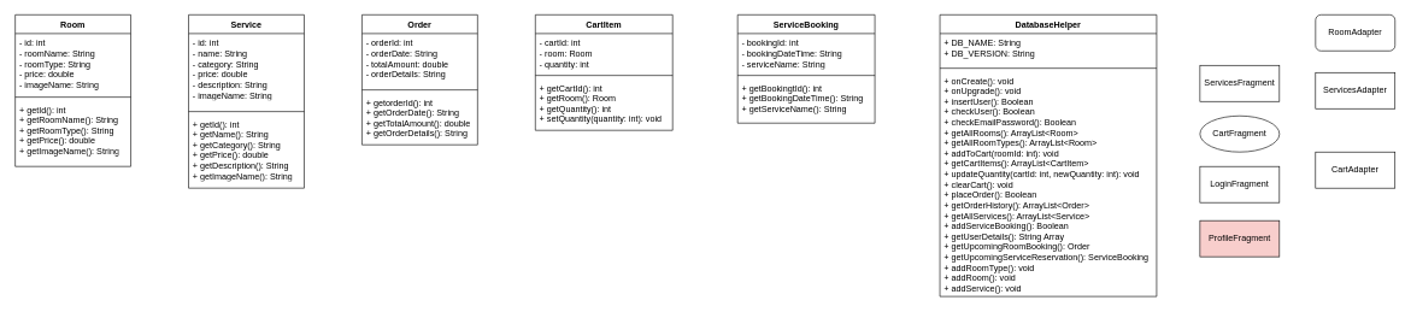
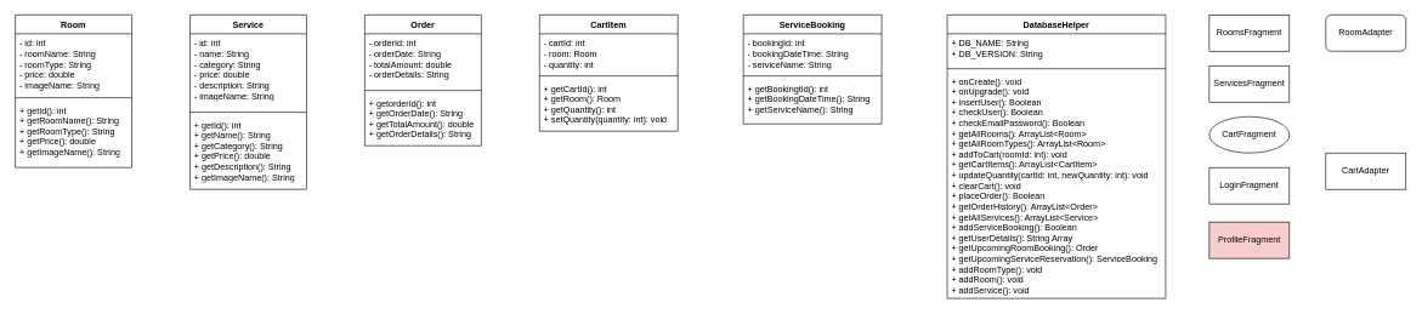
  <mxCell id="0" />
  <mxCell id="1" parent="0" />
  <mxCell id="2" value="Room" style="swimlane;fontStyle=1;align=center;verticalAlign=top;childLayout=stackLayout;horizontal=1;startSize=26;horizontalStack=0;resizeParent=1;resizeParentMax=0;resizeLast=0;collapsible=1;marginBottom=0;whiteSpace=wrap;html=1;" parent="1" vertex="1"><mxGeometry x="20" y="20" width="160" height="210" as="geometry"><mxRectangle x="141" y="200" width="70" height="30" as="alternateBounds" /></mxGeometry></mxCell>
  <mxCell id="3" value="- id: int&lt;div&gt;- roomName: String&lt;/div&gt;&lt;div&gt;- roomType: String&lt;/div&gt;&lt;div&gt;- price: double&lt;/div&gt;&lt;div&gt;- imageName: String&lt;/div&gt;" style="text;strokeColor=none;fillColor=none;align=left;verticalAlign=top;spacingLeft=4;spacingRight=4;overflow=hidden;rotatable=0;points=[[0,0.5],[1,0.5]];portConstraint=eastwest;whiteSpace=wrap;html=1;" parent="2" vertex="1"><mxGeometry y="26" width="160" height="84" as="geometry" /></mxCell>
  <mxCell id="4" value="" style="line;strokeWidth=1;fillColor=none;align=left;verticalAlign=middle;spacingTop=-1;spacingLeft=3;spacingRight=3;rotatable=0;labelPosition=right;points=[];portConstraint=eastwest;strokeColor=inherit;" parent="2" vertex="1"><mxGeometry y="110" width="160" height="8" as="geometry" /></mxCell>
  <mxCell id="5" value="+ getId(): int&lt;div&gt;+ getRoomName(): String&lt;/div&gt;&lt;div&gt;+ getRoomType(): String&lt;/div&gt;&lt;div&gt;+ getPrice(): double&lt;/div&gt;&lt;div&gt;+ getImageName(): String&lt;/div&gt;" style="text;strokeColor=none;fillColor=none;align=left;verticalAlign=top;spacingLeft=4;spacingRight=4;overflow=hidden;rotatable=0;points=[[0,0.5],[1,0.5]];portConstraint=eastwest;whiteSpace=wrap;html=1;" parent="2" vertex="1"><mxGeometry y="118" width="160" height="92" as="geometry" /></mxCell>
  <mxCell id="6" value="Service" style="swimlane;fontStyle=1;align=center;verticalAlign=top;childLayout=stackLayout;horizontal=1;startSize=26;horizontalStack=0;resizeParent=1;resizeParentMax=0;resizeLast=0;collapsible=1;marginBottom=0;whiteSpace=wrap;html=1;" parent="1" vertex="1"><mxGeometry x="260" y="20" width="160" height="240" as="geometry"><mxRectangle x="141" y="200" width="70" height="30" as="alternateBounds" /></mxGeometry></mxCell>
  <mxCell id="7" value="- id: int&lt;div&gt;- name: String&lt;/div&gt;&lt;div&gt;- category: String&lt;/div&gt;&lt;div&gt;- price: double&lt;/div&gt;&lt;div&gt;- description: String&lt;/div&gt;&lt;div&gt;- imageName: String&lt;/div&gt;" style="text;strokeColor=none;fillColor=none;align=left;verticalAlign=top;spacingLeft=4;spacingRight=4;overflow=hidden;rotatable=0;points=[[0,0.5],[1,0.5]];portConstraint=eastwest;whiteSpace=wrap;html=1;" parent="6" vertex="1"><mxGeometry y="26" width="160" height="104" as="geometry" /></mxCell>
  <mxCell id="8" value="" style="line;strokeWidth=1;fillColor=none;align=left;verticalAlign=middle;spacingTop=-1;spacingLeft=3;spacingRight=3;rotatable=0;labelPosition=right;points=[];portConstraint=eastwest;strokeColor=inherit;" parent="6" vertex="1"><mxGeometry y="130" width="160" height="8" as="geometry" /></mxCell>
  <mxCell id="9" value="+ getId(): int&lt;div&gt;+ getName(): String&lt;/div&gt;&lt;div&gt;+ getCategory(): String&lt;/div&gt;&lt;div&gt;+ getPrice(): double&lt;/div&gt;&lt;div&gt;+ getDescription(): String&lt;/div&gt;&lt;div&gt;+ getImageName(): String&lt;/div&gt;" style="text;strokeColor=none;fillColor=none;align=left;verticalAlign=top;spacingLeft=4;spacingRight=4;overflow=hidden;rotatable=0;points=[[0,0.5],[1,0.5]];portConstraint=eastwest;whiteSpace=wrap;html=1;" parent="6" vertex="1"><mxGeometry y="138" width="160" height="102" as="geometry" /></mxCell>
  <mxCell id="10" value="Order" style="swimlane;fontStyle=1;align=center;verticalAlign=top;childLayout=stackLayout;horizontal=1;startSize=26;horizontalStack=0;resizeParent=1;resizeParentMax=0;resizeLast=0;collapsible=1;marginBottom=0;whiteSpace=wrap;html=1;" parent="1" vertex="1"><mxGeometry x="500" y="20" width="160" height="180" as="geometry"><mxRectangle x="141" y="200" width="70" height="30" as="alternateBounds" /></mxGeometry></mxCell>
  <mxCell id="11" value="- orderId: int&lt;div&gt;- orderDate: String&lt;/div&gt;&lt;div&gt;- totalAmount: double&lt;/div&gt;&lt;div&gt;- orderDetails: String&lt;/div&gt;" style="text;strokeColor=none;fillColor=none;align=left;verticalAlign=top;spacingLeft=4;spacingRight=4;overflow=hidden;rotatable=0;points=[[0,0.5],[1,0.5]];portConstraint=eastwest;whiteSpace=wrap;html=1;" parent="10" vertex="1"><mxGeometry y="26" width="160" height="74" as="geometry" /></mxCell>
  <mxCell id="12" value="" style="line;strokeWidth=1;fillColor=none;align=left;verticalAlign=middle;spacingTop=-1;spacingLeft=3;spacingRight=3;rotatable=0;labelPosition=right;points=[];portConstraint=eastwest;strokeColor=inherit;" parent="10" vertex="1"><mxGeometry y="100" width="160" height="8" as="geometry" /></mxCell>
  <mxCell id="13" value="+ getorderId(): int&lt;div&gt;+ getOrderDate(): String&lt;/div&gt;&lt;div&gt;+ getTotalAmount(): double&lt;/div&gt;&lt;div&gt;+ getOrderDetails(): String&lt;/div&gt;" style="text;strokeColor=none;fillColor=none;align=left;verticalAlign=top;spacingLeft=4;spacingRight=4;overflow=hidden;rotatable=0;points=[[0,0.5],[1,0.5]];portConstraint=eastwest;whiteSpace=wrap;html=1;" parent="10" vertex="1"><mxGeometry y="108" width="160" height="72" as="geometry" /></mxCell>
  <mxCell id="14" value="CartItem" style="swimlane;fontStyle=1;align=center;verticalAlign=top;childLayout=stackLayout;horizontal=1;startSize=26;horizontalStack=0;resizeParent=1;resizeParentMax=0;resizeLast=0;collapsible=1;marginBottom=0;whiteSpace=wrap;html=1;" parent="1" vertex="1"><mxGeometry x="740" y="20" width="190" height="160" as="geometry"><mxRectangle x="141" y="200" width="70" height="30" as="alternateBounds" /></mxGeometry></mxCell>
  <mxCell id="15" value="- cartId: int&lt;div&gt;- room: Room&lt;/div&gt;&lt;div&gt;- quantity: int&lt;/div&gt;" style="text;strokeColor=none;fillColor=none;align=left;verticalAlign=top;spacingLeft=4;spacingRight=4;overflow=hidden;rotatable=0;points=[[0,0.5],[1,0.5]];portConstraint=eastwest;whiteSpace=wrap;html=1;" parent="14" vertex="1"><mxGeometry y="26" width="190" height="54" as="geometry" /></mxCell>
  <mxCell id="16" value="" style="line;strokeWidth=1;fillColor=none;align=left;verticalAlign=middle;spacingTop=-1;spacingLeft=3;spacingRight=3;rotatable=0;labelPosition=right;points=[];portConstraint=eastwest;strokeColor=inherit;" parent="14" vertex="1"><mxGeometry y="80" width="190" height="8" as="geometry" /></mxCell>
  <mxCell id="17" value="+ getCartId(): int&lt;div&gt;+ getRoom(): Room&lt;/div&gt;&lt;div&gt;+ getQuantity(): int&lt;/div&gt;&lt;div&gt;+ setQuantity(quantity: int): void&lt;/div&gt;" style="text;strokeColor=none;fillColor=none;align=left;verticalAlign=top;spacingLeft=4;spacingRight=4;overflow=hidden;rotatable=0;points=[[0,0.5],[1,0.5]];portConstraint=eastwest;whiteSpace=wrap;html=1;" parent="14" vertex="1"><mxGeometry y="88" width="190" height="72" as="geometry" /></mxCell>
  <mxCell id="18" value="ServiceBooking" style="swimlane;fontStyle=1;align=center;verticalAlign=top;childLayout=stackLayout;horizontal=1;startSize=26;horizontalStack=0;resizeParent=1;resizeParentMax=0;resizeLast=0;collapsible=1;marginBottom=0;whiteSpace=wrap;html=1;" parent="1" vertex="1"><mxGeometry x="1020" y="20" width="190" height="150" as="geometry"><mxRectangle x="141" y="200" width="70" height="30" as="alternateBounds" /></mxGeometry></mxCell>
  <mxCell id="19" value="- bookingId: int&lt;div&gt;- bookingDateTime: String&lt;/div&gt;&lt;div&gt;- serviceName: String&lt;/div&gt;" style="text;strokeColor=none;fillColor=none;align=left;verticalAlign=top;spacingLeft=4;spacingRight=4;overflow=hidden;rotatable=0;points=[[0,0.5],[1,0.5]];portConstraint=eastwest;whiteSpace=wrap;html=1;" parent="18" vertex="1"><mxGeometry y="26" width="190" height="54" as="geometry" /></mxCell>
  <mxCell id="20" value="" style="line;strokeWidth=1;fillColor=none;align=left;verticalAlign=middle;spacingTop=-1;spacingLeft=3;spacingRight=3;rotatable=0;labelPosition=right;points=[];portConstraint=eastwest;strokeColor=inherit;" parent="18" vertex="1"><mxGeometry y="80" width="190" height="8" as="geometry" /></mxCell>
  <mxCell id="21" value="+ getBookingtId(): int&lt;div&gt;+ getBookingDateTime(): String&lt;/div&gt;&lt;div&gt;+ getServiceName(): String&lt;/div&gt;" style="text;strokeColor=none;fillColor=none;align=left;verticalAlign=top;spacingLeft=4;spacingRight=4;overflow=hidden;rotatable=0;points=[[0,0.5],[1,0.5]];portConstraint=eastwest;whiteSpace=wrap;html=1;" parent="18" vertex="1"><mxGeometry y="88" width="190" height="62" as="geometry" /></mxCell>
  <mxCell id="22" value="DatabaseHelper" style="swimlane;fontStyle=1;align=center;verticalAlign=top;childLayout=stackLayout;horizontal=1;startSize=26;horizontalStack=0;resizeParent=1;resizeParentMax=0;resizeLast=0;collapsible=1;marginBottom=0;whiteSpace=wrap;html=1;" parent="1" vertex="1"><mxGeometry x="1300" y="20" width="300" height="390" as="geometry" /></mxCell>
  <mxCell id="23" value="+ DB_NAME: String&lt;div&gt;+ DB_VERSION: String&lt;/div&gt;" style="text;strokeColor=none;fillColor=none;align=left;verticalAlign=top;spacingLeft=4;spacingRight=4;overflow=hidden;rotatable=0;points=[[0,0.5],[1,0.5]];portConstraint=eastwest;whiteSpace=wrap;html=1;" parent="22" vertex="1"><mxGeometry y="26" width="300" height="44" as="geometry" /></mxCell>
  <mxCell id="24" value="" style="line;strokeWidth=1;fillColor=none;align=left;verticalAlign=middle;spacingTop=-1;spacingLeft=3;spacingRight=3;rotatable=0;labelPosition=right;points=[];portConstraint=eastwest;strokeColor=inherit;" parent="22" vertex="1"><mxGeometry y="70" width="300" height="8" as="geometry" /></mxCell>
  <mxCell id="25" value="+ onCreate(): void&lt;div&gt;+ onUpgrade(): void&lt;/div&gt;&lt;div&gt;+ insertUser(): Boolean&lt;/div&gt;&lt;div&gt;+ checkUser(): Boolean&lt;/div&gt;&lt;div&gt;+ checkEmailPassword(): Boolean&lt;/div&gt;&lt;div&gt;+ getAllRooms(): ArrayList&amp;lt;Room&amp;gt;&lt;/div&gt;&lt;div&gt;+ getAllRoomTypes(): ArrayList&amp;lt;Room&amp;gt;&lt;/div&gt;&lt;div&gt;+ addToCart(roomId: int): void&lt;/div&gt;&lt;div&gt;+ getCartItems(): ArrayList&amp;lt;CartItem&amp;gt;&lt;/div&gt;&lt;div&gt;+ updateQuantity(cartId: int, newQuantity: int): void&lt;/div&gt;&lt;div&gt;+ clearCart(): void&lt;/div&gt;&lt;div&gt;+ placeOrder(): Boolean&lt;/div&gt;&lt;div&gt;+ getOrderHistory(): ArrayList&amp;lt;Order&amp;gt;&lt;/div&gt;&lt;div&gt;+ getAllServices(): ArrayList&amp;lt;Service&amp;gt;&lt;/div&gt;&lt;div&gt;+ addServiceBooking(): Boolean&lt;/div&gt;&lt;div&gt;+ getUserDetails(): String Array&lt;/div&gt;&lt;div&gt;+ getUpcomingRoomBooking(): Order&lt;/div&gt;&lt;div&gt;+ getUpcomingServiceReservation(): ServiceBooking&lt;/div&gt;&lt;div&gt;+ addRoomType(): void&lt;/div&gt;&lt;div&gt;+ addRoom(): void&lt;/div&gt;&lt;div&gt;+ addService(): void&lt;/div&gt;" style="text;strokeColor=none;fillColor=none;align=left;verticalAlign=top;spacingLeft=4;spacingRight=4;overflow=hidden;rotatable=0;points=[[0,0.5],[1,0.5]];portConstraint=eastwest;whiteSpace=wrap;html=1;" parent="22" vertex="1"><mxGeometry y="78" width="300" height="312" as="geometry" /></mxCell>
+ <mxCell id="26" value="RoomsFragment" style="html=1;whiteSpace=wrap;" parent="1" vertex="1"><mxGeometry x="1660" y="20" width="110" height="50" as="geometry" /></mxCell>
  <mxCell id="27" value="ServicesFragment" style="html=1;whiteSpace=wrap;" parent="1" vertex="1"><mxGeometry x="1660" y="90" width="110" height="50" as="geometry" /></mxCell>
  <mxCell id="28" value="CartFragment" style="ellipse;html=1;whiteSpace=wrap;" parent="1" vertex="1"><mxGeometry x="1660" y="160" width="110" height="50" as="geometry" /></mxCell>
  <mxCell id="29" value="LoginFragment" style="html=1;whiteSpace=wrap;" parent="1" vertex="1"><mxGeometry x="1660" y="230" width="110" height="50" as="geometry" /></mxCell>
  <mxCell id="30" value="ProfileFragment" style="html=1;whiteSpace=wrap;fillColor=#f8cecc;" parent="1" vertex="1"><mxGeometry x="1660" y="305" width="110" height="50" as="geometry" /></mxCell>
  <mxCell id="31" value="RoomAdapter" style="html=1;whiteSpace=wrap;rounded=1;" parent="1" vertex="1"><mxGeometry x="1820" y="20" width="110" height="50" as="geometry" /></mxCell>
- <mxCell id="32" value="ServicesAdapter" style="html=1;whiteSpace=wrap;" parent="1" vertex="1"><mxGeometry x="1820" y="100" width="110" height="50" as="geometry" /></mxCell>
  <mxCell id="33" value="CartAdapter" style="html=1;whiteSpace=wrap;" parent="1" vertex="1"><mxGeometry x="1820" y="210" width="110" height="50" as="geometry" /></mxCell>
